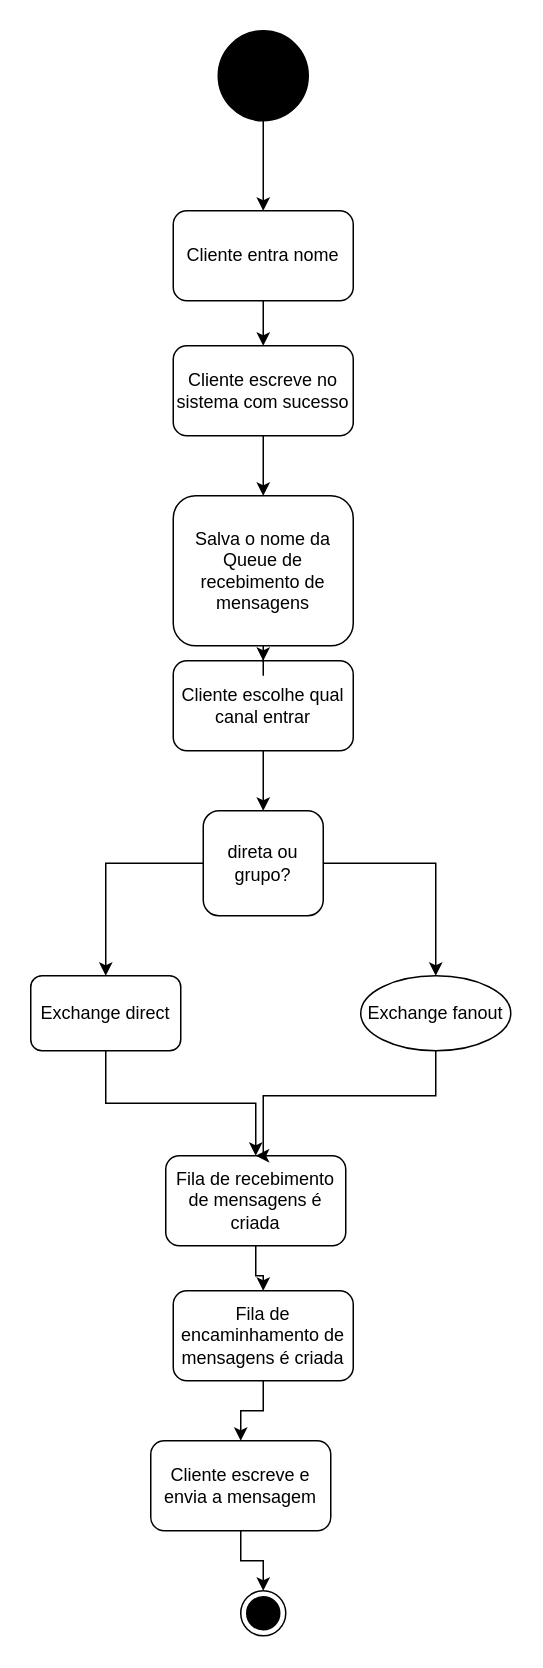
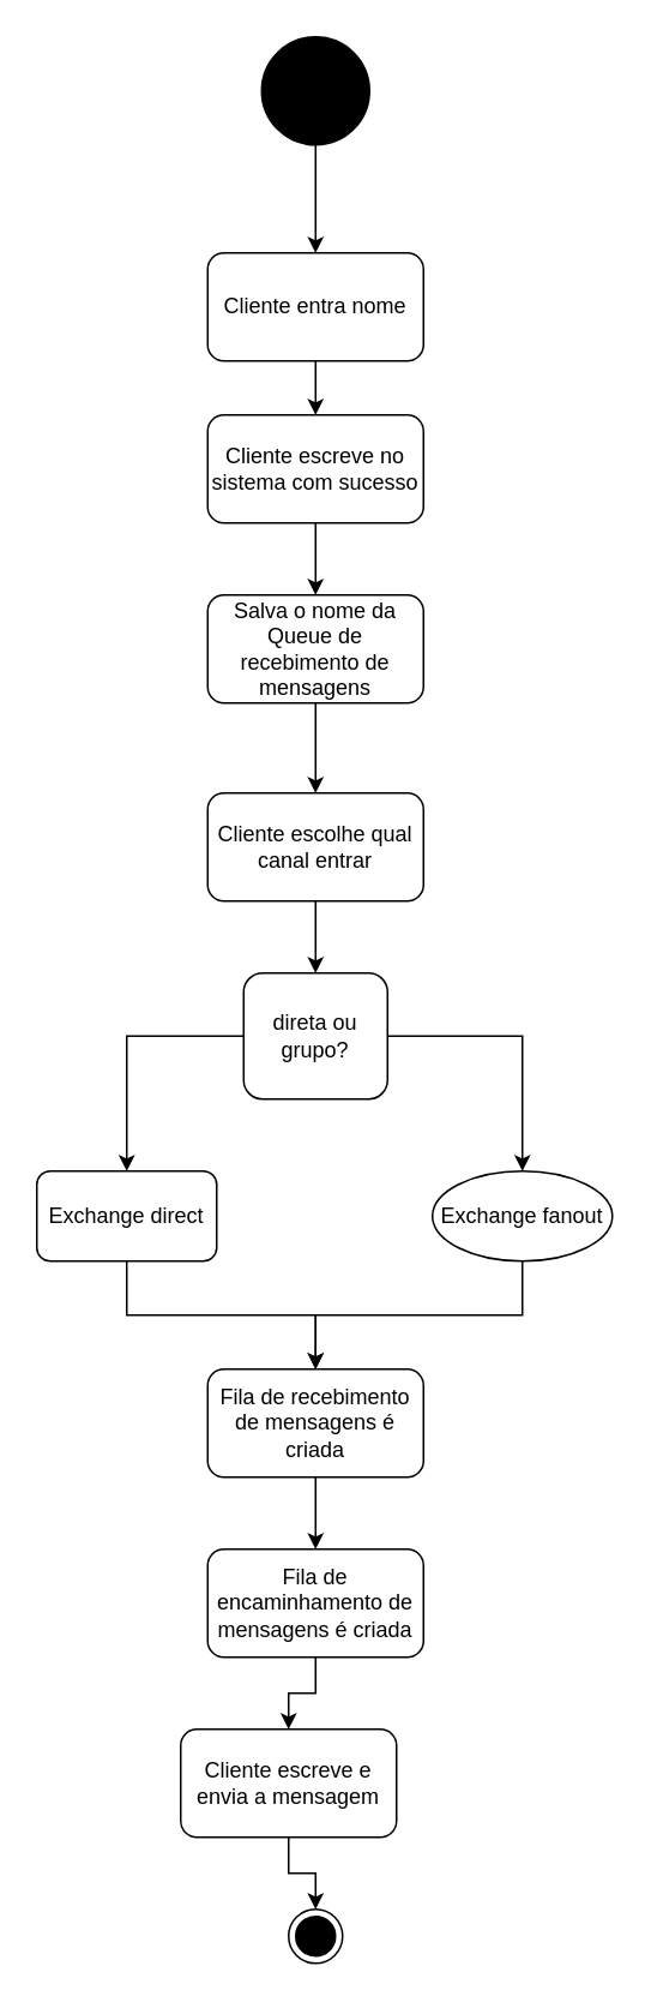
  <mxCell id="0" />
  <mxCell id="1" parent="0" />
  <mxCell id="2" style="edgeStyle=orthogonalEdgeStyle;rounded=0;orthogonalLoop=1;jettySize=auto;html=1;" edge="1" parent="1" source="3" target="5"><mxGeometry relative="1" as="geometry" /></mxCell>
  <mxCell id="3" value="" style="ellipse;whiteSpace=wrap;html=1;aspect=fixed;fillColor=#000000;" vertex="1" parent="1"><mxGeometry x="145" width="60" height="60" as="geometry" y="20" /></mxCell>
  <mxCell id="4" style="edgeStyle=orthogonalEdgeStyle;rounded=0;orthogonalLoop=1;jettySize=auto;html=1;entryX=0.5;entryY=0;entryDx=0;entryDy=0;" edge="1" parent="1" source="5" target="7"><mxGeometry relative="1" as="geometry" /></mxCell>
  <mxCell id="5" value="Cliente entra nome" style="rounded=1;whiteSpace=wrap;html=1;fillColor=#FFFFFF;" vertex="1" parent="1"><mxGeometry x="115" y="140" width="120" height="60" as="geometry" /></mxCell>
  <mxCell id="6" style="edgeStyle=orthogonalEdgeStyle;rounded=0;orthogonalLoop=1;jettySize=auto;html=1;entryX=0.5;entryY=0;entryDx=0;entryDy=0;" edge="1" parent="1" source="7" target="11"><mxGeometry relative="1" as="geometry" /></mxCell>
  <mxCell id="7" value="Cliente escreve no sistema com sucesso" style="rounded=1;whiteSpace=wrap;html=1;fillColor=#FFFFFF;" vertex="1" parent="1"><mxGeometry x="115" y="230" width="120" height="60" as="geometry" /></mxCell>
  <mxCell id="8" style="edgeStyle=orthogonalEdgeStyle;rounded=0;orthogonalLoop=1;jettySize=auto;html=1;entryX=0.5;entryY=0;entryDx=0;entryDy=0;" edge="1" parent="1" source="9" target="20"><mxGeometry relative="1" as="geometry" /></mxCell>
  <mxCell id="9" value="Cliente escolhe qual canal entrar" style="rounded=1;whiteSpace=wrap;html=1;fillColor=#FFFFFF;" vertex="1" parent="1"><mxGeometry x="115" y="440" width="120" height="60" as="geometry" /></mxCell>
  <mxCell id="10" style="edgeStyle=orthogonalEdgeStyle;rounded=0;orthogonalLoop=1;jettySize=auto;html=1;entryX=0.5;entryY=0;entryDx=0;entryDy=0;" edge="1" parent="1" source="11" target="9"><mxGeometry relative="1" as="geometry" /></mxCell>
- <mxCell id="11" value="Salva o nome da Queue de recebimento de mensagens" style="rounded=1;whiteSpace=wrap;html=1;fillColor=#FFFFFF;" vertex="1" parent="1"><mxGeometry x="115" y="330" width="120" height="100" as="geometry" /></mxCell>
+ <mxCell id="11" value="Salva o nome da Queue de recebimento de mensagens" style="rounded=1;whiteSpace=wrap;html=1;fillColor=#FFFFFF;" vertex="1" parent="1"><mxGeometry x="115" y="330" width="120" height="60" as="geometry" /></mxCell>
  <mxCell id="12" style="edgeStyle=orthogonalEdgeStyle;rounded=0;orthogonalLoop=1;jettySize=auto;html=1;entryX=0.5;entryY=0;entryDx=0;entryDy=0;" edge="1" parent="1" source="13" target="15"><mxGeometry relative="1" as="geometry" /></mxCell>
- <mxCell id="13" value="Fila de recebimento de mensagens é criada" style="rounded=1;whiteSpace=wrap;html=1;fillColor=#FFFFFF;" vertex="1" parent="1"><mxGeometry x="110" y="770" width="120" height="60" as="geometry" /></mxCell>
+ <mxCell id="13" value="Fila de recebimento de mensagens é criada" style="rounded=1;whiteSpace=wrap;html=1;fillColor=#FFFFFF;" vertex="1" parent="1"><mxGeometry x="115" y="760" width="120" height="60" as="geometry" /></mxCell>
  <mxCell id="14" style="edgeStyle=orthogonalEdgeStyle;rounded=0;orthogonalLoop=1;jettySize=auto;html=1;entryX=0.5;entryY=0;entryDx=0;entryDy=0;" edge="1" parent="1" source="15" target="17"><mxGeometry relative="1" as="geometry" /></mxCell>
  <mxCell id="15" value="Fila de encaminhamento de mensagens é criada" style="rounded=1;whiteSpace=wrap;html=1;fillColor=#FFFFFF;" vertex="1" parent="1"><mxGeometry x="115" y="860" width="120" height="60" as="geometry" /></mxCell>
  <mxCell id="16" style="edgeStyle=orthogonalEdgeStyle;rounded=0;orthogonalLoop=1;jettySize=auto;html=1;entryX=0.5;entryY=0;entryDx=0;entryDy=0;" edge="1" parent="1" source="17" target="25"><mxGeometry relative="1" as="geometry" /></mxCell>
  <mxCell id="17" value="Cliente escreve e envia a mensagem" style="rounded=1;whiteSpace=wrap;html=1;fillColor=#FFFFFF;" vertex="1" parent="1"><mxGeometry x="100" y="960" width="120" height="60" as="geometry" /></mxCell>
  <mxCell id="18" style="edgeStyle=orthogonalEdgeStyle;rounded=0;orthogonalLoop=1;jettySize=auto;html=1;" edge="1" parent="1" source="20" target="22"><mxGeometry relative="1" as="geometry" /></mxCell>
  <mxCell id="19" style="edgeStyle=orthogonalEdgeStyle;rounded=0;orthogonalLoop=1;jettySize=auto;html=1;" edge="1" parent="1" source="20" target="24"><mxGeometry relative="1" as="geometry" /></mxCell>
  <mxCell id="20" value="direta ou grupo?" style="whiteSpace=wrap;html=1;fillColor=#FFFFFF;rounded=1;" vertex="1" parent="1"><mxGeometry x="135" y="540" width="80" height="70" as="geometry" /></mxCell>
  <mxCell id="21" style="edgeStyle=orthogonalEdgeStyle;rounded=0;orthogonalLoop=1;jettySize=auto;html=1;entryX=0.5;entryY=0;entryDx=0;entryDy=0;" edge="1" parent="1" source="22" target="13"><mxGeometry relative="1" as="geometry" /></mxCell>
  <mxCell id="22" value="Exchange direct" style="rounded=1;whiteSpace=wrap;html=1;fillColor=#FFFFFF;" vertex="1" parent="1"><mxGeometry x="20" y="650" width="100" height="50" as="geometry" /></mxCell>
  <mxCell id="23" style="edgeStyle=orthogonalEdgeStyle;rounded=0;orthogonalLoop=1;jettySize=auto;html=1;entryX=0.5;entryY=0;entryDx=0;entryDy=0;" edge="1" parent="1" source="24" target="13"><mxGeometry relative="1" as="geometry"><Array as="points"><mxPoint x="290" y="730" /><mxPoint x="175" y="730" /></Array></mxGeometry></mxCell>
  <mxCell id="24" value="Exchange fanout" style="ellipse;whiteSpace=wrap;html=1;fillColor=#FFFFFF;" vertex="1" parent="1"><mxGeometry x="240" y="650" width="100" height="50" as="geometry" /></mxCell>
  <mxCell id="25" value="" style="ellipse;html=1;shape=endState;fillColor=#000000;strokeColor=#000000;" vertex="1" parent="1"><mxGeometry x="160" y="1060" width="30" height="30" as="geometry" /></mxCell>
